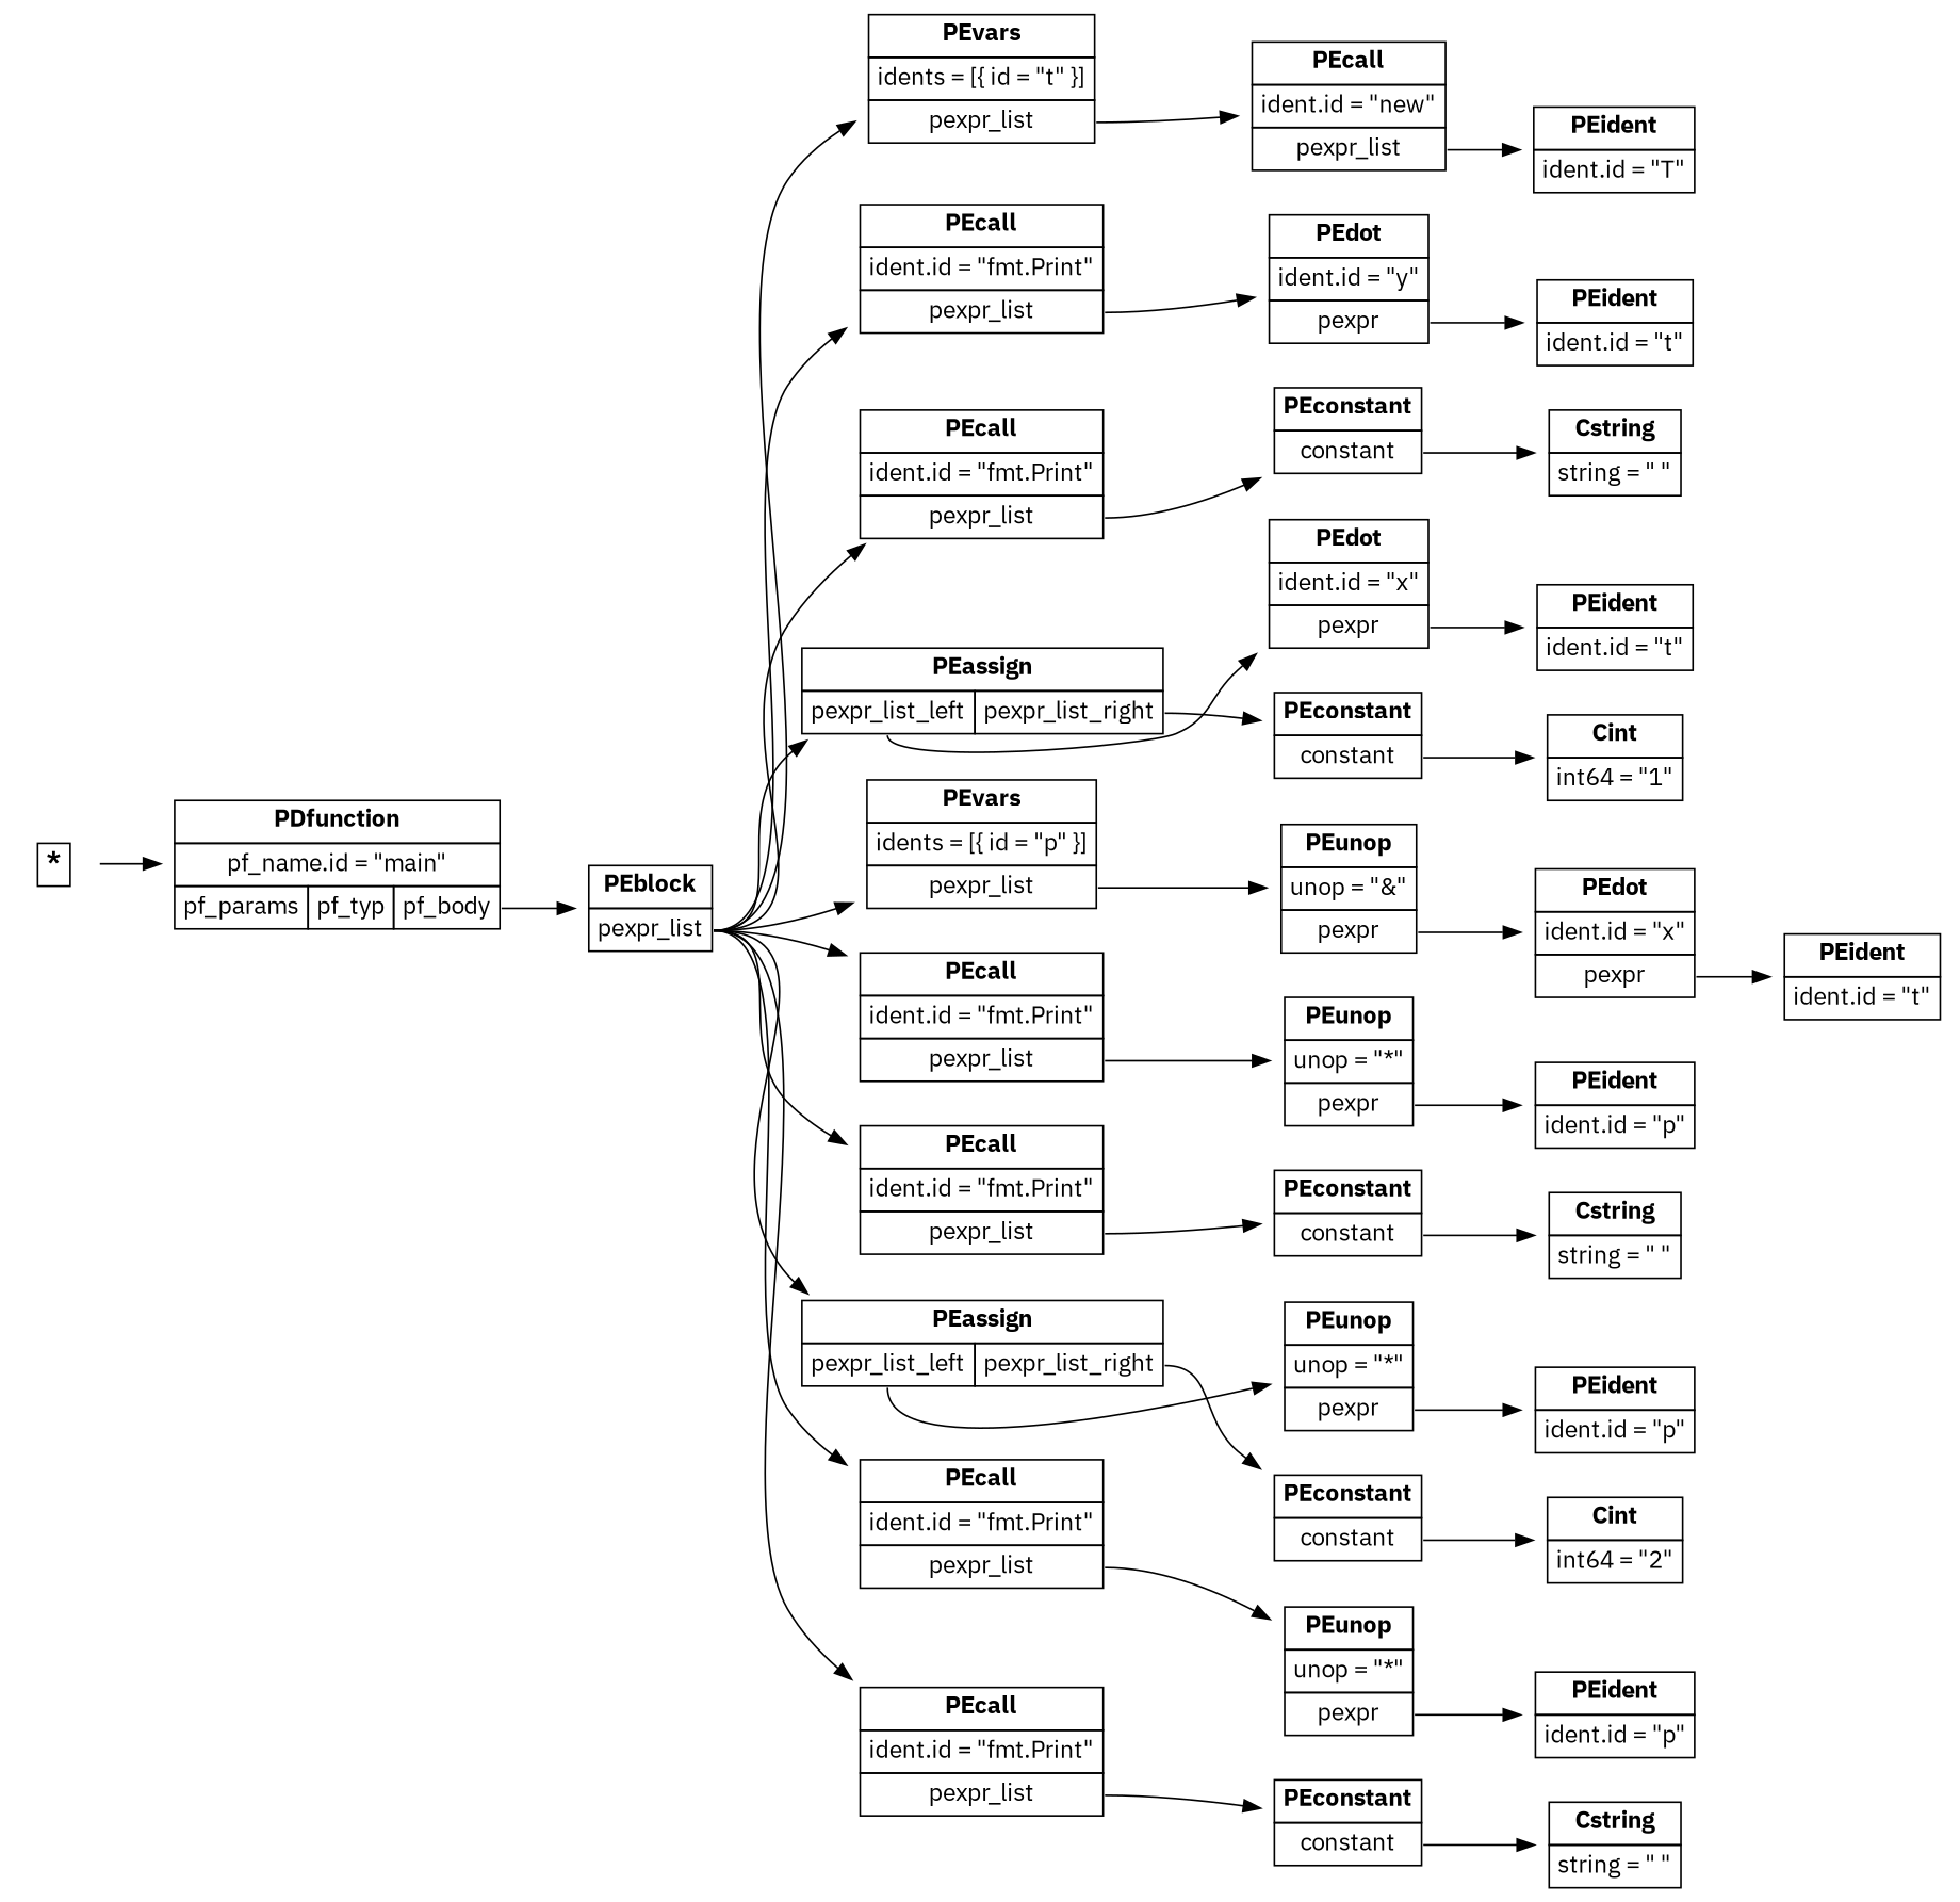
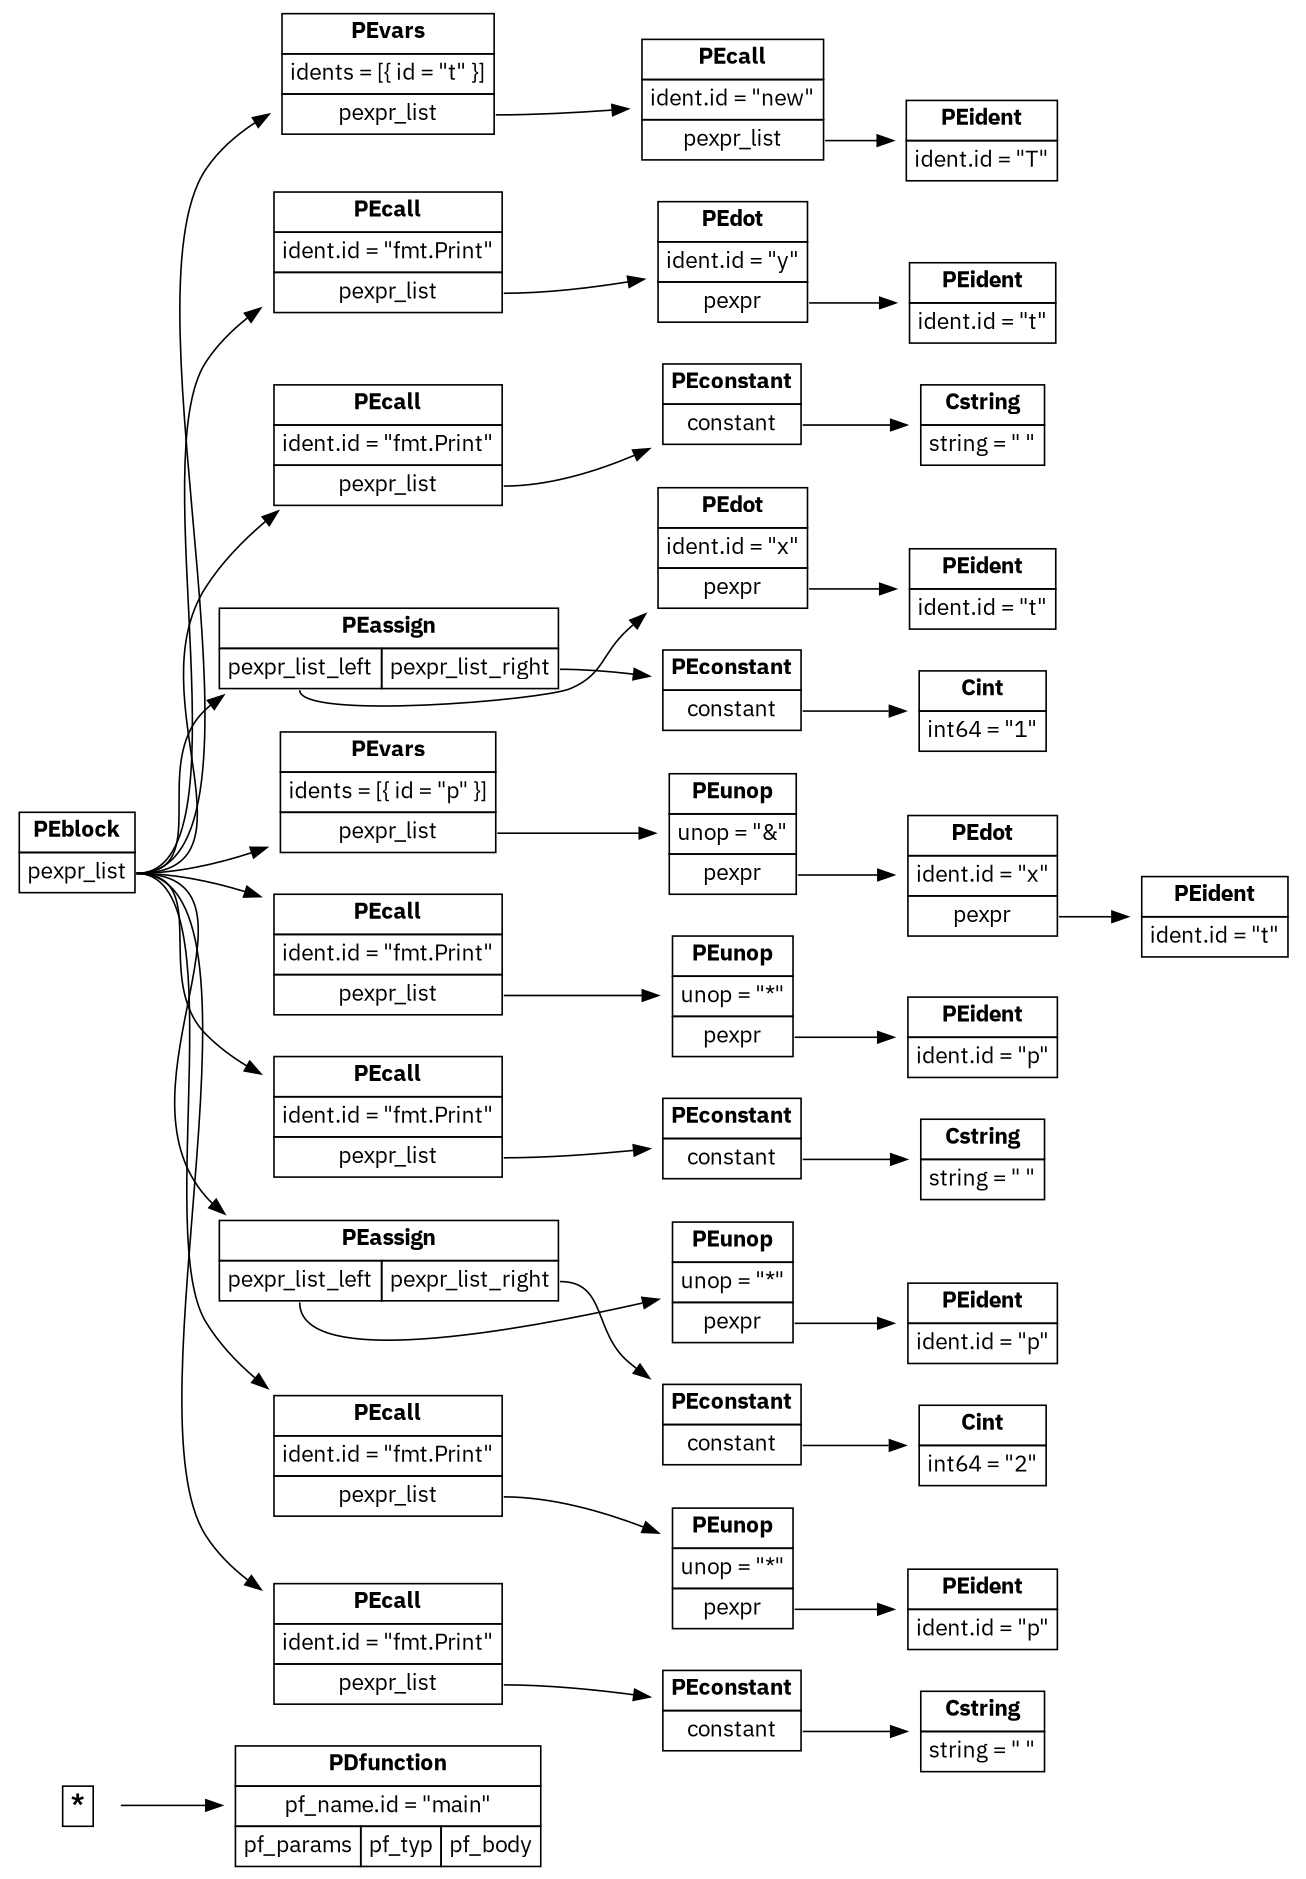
  digraph {
    fontname="IBM Plex Sans"
    rankdir=LR
    node [fontname="IBM Plex Sans" shape=plaintext]
    edge [fontname="IBM Plex Sans" tailport=pexpr_list]
    n1 [label=<<table border='0' cellborder='1' cellspacing='0' cellpadding='4'><tr ><td colspan = '1'><b >*</b></td></tr></table>>]
    n2 [label=<<table border='0' cellborder='1' cellspacing='0' cellpadding='4'><tr ><td colspan = '3'><b >PDfunction</b></td></tr><tr ><td colspan = '3'>pf_name.id = "main"</td></tr><tr ><td port='pf_params'>pf_params</td><td port='pf_typ'>pf_typ</td><td port='pf_body'>pf_body</td></tr></table>>]
    n3 [label=<<table border='0' cellborder='1' cellspacing='0' cellpadding='4'><tr ><td colspan = '1'><b >PEblock</b></td></tr><tr ><td port='pexpr_list'>pexpr_list</td></tr></table>>]
    n4 [label=<<table border='0' cellborder='1' cellspacing='0' cellpadding='4'><tr ><td colspan = '1'><b >PEvars</b></td></tr><tr ><td colspan = '1'>idents = [{ id = "t" }]</td></tr><tr ><td port='pexpr_list'>pexpr_list</td></tr></table>>]
    n5 [label=<<table border='0' cellborder='1' cellspacing='0' cellpadding='4'><tr ><td colspan = '1'><b >PEcall</b></td></tr><tr ><td colspan = '1'>ident.id = "fmt.Print"</td></tr><tr ><td port='pexpr_list'>pexpr_list</td></tr></table>>]
    n6 [label=<<table border='0' cellborder='1' cellspacing='0' cellpadding='4'><tr ><td colspan = '1'><b >PEcall</b></td></tr><tr ><td colspan = '1'>ident.id = "fmt.Print"</td></tr><tr ><td port='pexpr_list'>pexpr_list</td></tr></table>>]
    n7 [label=<<table border='0' cellborder='1' cellspacing='0' cellpadding='4'><tr ><td colspan = '2'><b >PEassign</b></td></tr><tr ><td port='pexpr_list_left'>pexpr_list_left</td><td port='pexpr_list_right'>pexpr_list_right</td></tr></table>>]
    n8 [label=<<table border='0' cellborder='1' cellspacing='0' cellpadding='4'><tr ><td colspan = '1'><b >PEvars</b></td></tr><tr ><td colspan = '1'>idents = [{ id = "p" }]</td></tr><tr ><td port='pexpr_list'>pexpr_list</td></tr></table>>]
    n9 [label=<<table border='0' cellborder='1' cellspacing='0' cellpadding='4'><tr ><td colspan = '1'><b >PEcall</b></td></tr><tr ><td colspan = '1'>ident.id = "fmt.Print"</td></tr><tr ><td port='pexpr_list'>pexpr_list</td></tr></table>>]
    n10 [label=<<table border='0' cellborder='1' cellspacing='0' cellpadding='4'><tr ><td colspan = '1'><b >PEcall</b></td></tr><tr ><td colspan = '1'>ident.id = "fmt.Print"</td></tr><tr ><td port='pexpr_list'>pexpr_list</td></tr></table>>]
    n11 [label=<<table border='0' cellborder='1' cellspacing='0' cellpadding='4'><tr ><td colspan = '2'><b >PEassign</b></td></tr><tr ><td port='pexpr_list_left'>pexpr_list_left</td><td port='pexpr_list_right'>pexpr_list_right</td></tr></table>>]
    n12 [label=<<table border='0' cellborder='1' cellspacing='0' cellpadding='4'><tr ><td colspan = '1'><b >PEcall</b></td></tr><tr ><td colspan = '1'>ident.id = "fmt.Print"</td></tr><tr ><td port='pexpr_list'>pexpr_list</td></tr></table>>]
    n13 [label=<<table border='0' cellborder='1' cellspacing='0' cellpadding='4'><tr ><td colspan = '1'><b >PEcall</b></td></tr><tr ><td colspan = '1'>ident.id = "fmt.Print"</td></tr><tr ><td port='pexpr_list'>pexpr_list</td></tr></table>>]
    n14 [label=<<table border='0' cellborder='1' cellspacing='0' cellpadding='4'><tr ><td colspan = '1'><b >PEcall</b></td></tr><tr ><td colspan = '1'>ident.id = "new"</td></tr><tr ><td port='pexpr_list'>pexpr_list</td></tr></table>>]
    n15 [label=<<table border='0' cellborder='1' cellspacing='0' cellpadding='4'><tr ><td colspan = '1'><b >PEdot</b></td></tr><tr ><td colspan = '1'>ident.id = "y"</td></tr><tr ><td port='pexpr'>pexpr</td></tr></table>>]
    n16 [label=<<table border='0' cellborder='1' cellspacing='0' cellpadding='4'><tr ><td colspan = '1'><b >PEconstant</b></td></tr><tr ><td port='constant'>constant</td></tr></table>>]
    n17 [label=<<table border='0' cellborder='1' cellspacing='0' cellpadding='4'><tr ><td colspan = '1'><b >PEdot</b></td></tr><tr ><td colspan = '1'>ident.id = "x"</td></tr><tr ><td port='pexpr'>pexpr</td></tr></table>>]
    n18 [label=<<table border='0' cellborder='1' cellspacing='0' cellpadding='4'><tr ><td colspan = '1'><b >PEconstant</b></td></tr><tr ><td port='constant'>constant</td></tr></table>>]
    n19 [label=<<table border='0' cellborder='1' cellspacing='0' cellpadding='4'><tr ><td colspan = '1'><b >PEunop</b></td></tr><tr ><td colspan = '1'>unop = "&amp;"</td></tr><tr ><td port='pexpr'>pexpr</td></tr></table>>]
    n20 [label=<<table border='0' cellborder='1' cellspacing='0' cellpadding='4'><tr ><td colspan = '1'><b >PEunop</b></td></tr><tr ><td colspan = '1'>unop = "*"</td></tr><tr ><td port='pexpr'>pexpr</td></tr></table>>]
    n21 [label=<<table border='0' cellborder='1' cellspacing='0' cellpadding='4'><tr ><td colspan = '1'><b >PEconstant</b></td></tr><tr ><td port='constant'>constant</td></tr></table>>]
    n22 [label=<<table border='0' cellborder='1' cellspacing='0' cellpadding='4'><tr ><td colspan = '1'><b >PEunop</b></td></tr><tr ><td colspan = '1'>unop = "*"</td></tr><tr ><td port='pexpr'>pexpr</td></tr></table>>]
    n23 [label=<<table border='0' cellborder='1' cellspacing='0' cellpadding='4'><tr ><td colspan = '1'><b >PEconstant</b></td></tr><tr ><td port='constant'>constant</td></tr></table>>]
    n24 [label=<<table border='0' cellborder='1' cellspacing='0' cellpadding='4'><tr ><td colspan = '1'><b >PEunop</b></td></tr><tr ><td colspan = '1'>unop = "*"</td></tr><tr ><td port='pexpr'>pexpr</td></tr></table>>]
    n25 [label=<<table border='0' cellborder='1' cellspacing='0' cellpadding='4'><tr ><td colspan = '1'><b >PEconstant</b></td></tr><tr ><td port='constant'>constant</td></tr></table>>]
    n26 [label=<<table border='0' cellborder='1' cellspacing='0' cellpadding='4'><tr ><td colspan = '1'><b >PEident</b></td></tr><tr ><td colspan = '1'>ident.id = "T"</td></tr></table>>]
    n27 [label=<<table border='0' cellborder='1' cellspacing='0' cellpadding='4'><tr ><td colspan = '1'><b >PEident</b></td></tr><tr ><td colspan = '1'>ident.id = "t"</td></tr></table>>]
    n28 [label=<<table border='0' cellborder='1' cellspacing='0' cellpadding='4'><tr ><td colspan = '1'><b >Cstring</b></td></tr><tr ><td colspan = '1'>string = " "</td></tr></table>>]
    n29 [label=<<table border='0' cellborder='1' cellspacing='0' cellpadding='4'><tr ><td colspan = '1'><b >PEident</b></td></tr><tr ><td colspan = '1'>ident.id = "t"</td></tr></table>>]
    n30 [label=<<table border='0' cellborder='1' cellspacing='0' cellpadding='4'><tr ><td colspan = '1'><b >Cint</b></td></tr><tr ><td colspan = '1'>int64 = "1"</td></tr></table>>]
    n31 [label=<<table border='0' cellborder='1' cellspacing='0' cellpadding='4'><tr ><td colspan = '1'><b >PEdot</b></td></tr><tr ><td colspan = '1'>ident.id = "x"</td></tr><tr ><td port='pexpr'>pexpr</td></tr></table>>]
    n32 [label=<<table border='0' cellborder='1' cellspacing='0' cellpadding='4'><tr ><td colspan = '1'><b >PEident</b></td></tr><tr ><td colspan = '1'>ident.id = "t"</td></tr></table>>]
    n33 [label=<<table border='0' cellborder='1' cellspacing='0' cellpadding='4'><tr ><td colspan = '1'><b >PEident</b></td></tr><tr ><td colspan = '1'>ident.id = "p"</td></tr></table>>]
    n34 [label=<<table border='0' cellborder='1' cellspacing='0' cellpadding='4'><tr ><td colspan = '1'><b >Cstring</b></td></tr><tr ><td colspan = '1'>string = " "</td></tr></table>>]
    n35 [label=<<table border='0' cellborder='1' cellspacing='0' cellpadding='4'><tr ><td colspan = '1'><b >PEident</b></td></tr><tr ><td colspan = '1'>ident.id = "p"</td></tr></table>>]
    n36 [label=<<table border='0' cellborder='1' cellspacing='0' cellpadding='4'><tr ><td colspan = '1'><b >Cint</b></td></tr><tr ><td colspan = '1'>int64 = "2"</td></tr></table>>]
    n37 [label=<<table border='0' cellborder='1' cellspacing='0' cellpadding='4'><tr ><td colspan = '1'><b >PEident</b></td></tr><tr ><td colspan = '1'>ident.id = "p"</td></tr></table>>]
    n38 [label=<<table border='0' cellborder='1' cellspacing='0' cellpadding='4'><tr ><td colspan = '1'><b >Cstring</b></td></tr><tr ><td colspan = '1'>string = " "</td></tr></table>>]
    n1 -> n2
-   n2 -> n3 [tailport=pf_body]
    n3 -> n4
    n3 -> n5
    n3 -> n6
    n3 -> n7
    n3 -> n8
    n3 -> n9
    n3 -> n10
    n3 -> n11
    n3 -> n12
    n3 -> n13
    n4 -> n14
    n5 -> n15
    n6 -> n16
    n7 -> n17 [tailport=pexpr_list_left]
    n7 -> n18 [tailport=pexpr_list_right]
    n8 -> n19
    n9 -> n20
    n10 -> n21
    n11 -> n22 [tailport=pexpr_list_left]
    n11 -> n23 [tailport=pexpr_list_right]
    n12 -> n24
    n13 -> n25
    n14 -> n26
    n15 -> n27 [tailport=pexpr]
    n16 -> n28 [tailport=constant]
    n17 -> n29 [tailport=pexpr]
    n18 -> n30 [tailport=constant]
    n19 -> n31 [tailport=pexpr]
    n20 -> n33 [tailport=pexpr]
    n21 -> n34 [tailport=constant]
    n22 -> n35 [tailport=pexpr]
    n23 -> n36 [tailport=constant]
    n24 -> n37 [tailport=pexpr]
    n25 -> n38 [tailport=constant]
    n31 -> n32 [tailport=pexpr]
  }
